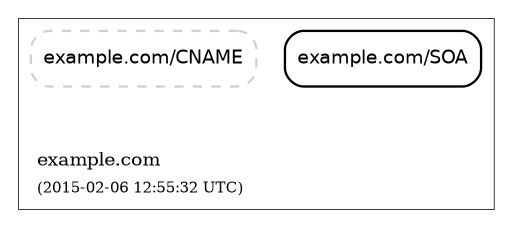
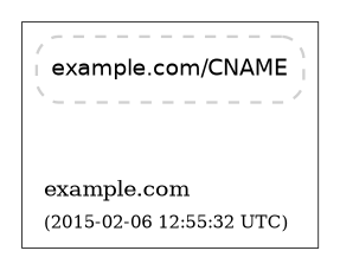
  digraph {
    compound=true
    rankdir=BT
    ranksep=0.3
    node [penwidth=1.5 shape=point style=invis]
    edge [penwidth=1.5 style=invis]
    "cluster_example.com_top"
    "cluster_example.com_bottom"
    n3 [color="#d0d0d0" fillcolor="#ffffff" label=<<FONT POINT-SIZE="12" FACE="Helvetica">example.com/CNAME</FONT>> shape=rectangle style="rounded,filled,dashed"]
-   n4 [color="#000000" fillcolor="#ffffff" label=<<FONT POINT-SIZE="12" FACE="Helvetica">example.com/SOA</FONT>> shape=rectangle style="rounded,filled"]
    subgraph cluster_1 {
      label=<<TABLE BORDER="0"><TR><TD ALIGN="LEFT"><FONT POINT-SIZE="12">example.com</FONT></TD></TR><TR><TD ALIGN="LEFT"><FONT POINT-SIZE="10">(2015-02-06 12:55:32 UTC)</FONT></TD></TR></TABLE>>
      labeljust=l
      penwidth=0.5
      "cluster_example.com_top"
      "cluster_example.com_bottom"
      n3
-     n4
    }
    "cluster_example.com_bottom" -> n3
-   "cluster_example.com_bottom" -> n4
  }
